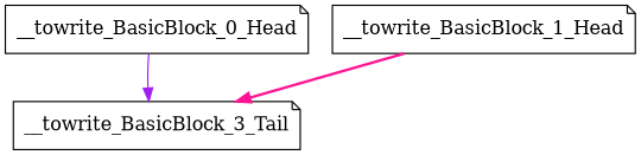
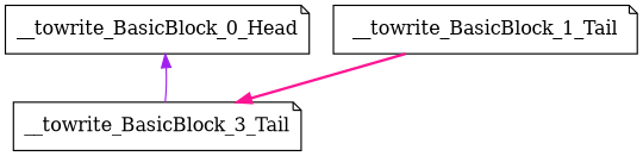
  digraph {
    node [shape=note]
    __towrite_BasicBlock_0_Head
    __towrite_BasicBlock_3_Tail
-   __towrite_BasicBlock_1_Tail [label=__towrite_BasicBlock_1_Head]
-   __towrite_BasicBlock_0_Head -> __towrite_BasicBlock_3_Tail [color=purple style=solid]
+   __towrite_BasicBlock_1_Tail
+   __towrite_BasicBlock_3_Tail -> __towrite_BasicBlock_0_Head [color=purple style=solid]
    __towrite_BasicBlock_1_Tail -> __towrite_BasicBlock_3_Tail [color=deeppink style=bold]
  }
